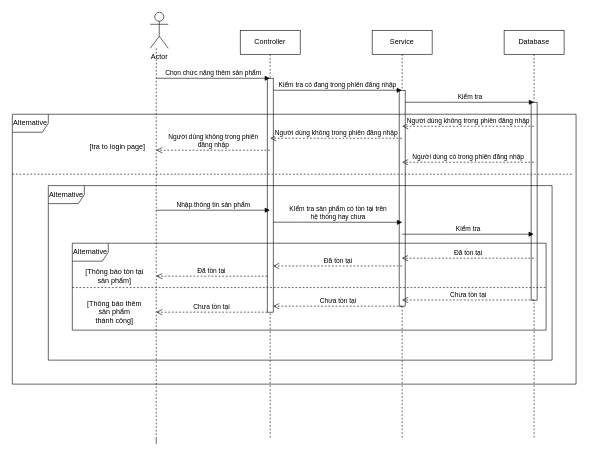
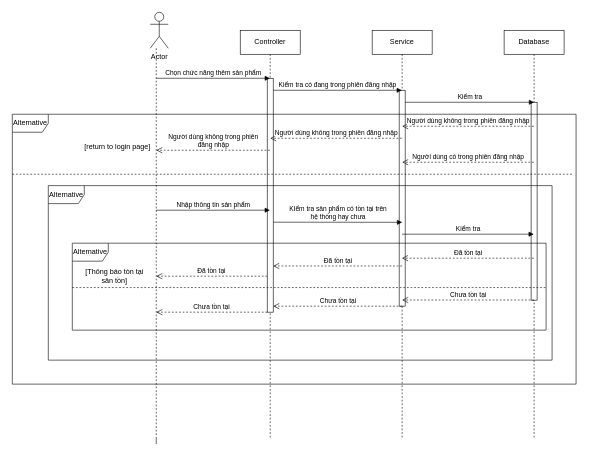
  <mxCell id="0" />
  <mxCell id="1" parent="0" />
  <mxCell id="2" value="Controller" style="shape=umlLifeline;perimeter=lifelinePerimeter;whiteSpace=wrap;html=1;container=1;dropTarget=0;collapsible=0;recursiveResize=0;outlineConnect=0;portConstraint=eastwest;newEdgeStyle={&quot;curved&quot;:0,&quot;rounded&quot;:0};" parent="1" vertex="1"><mxGeometry x="400" y="50" width="100" height="680" as="geometry" /></mxCell>
  <mxCell id="3" value="" style="html=1;points=[[0,0,0,0,5],[0,1,0,0,-5],[1,0,0,0,5],[1,1,0,0,-5]];perimeter=orthogonalPerimeter;outlineConnect=0;targetShapes=umlLifeline;portConstraint=eastwest;newEdgeStyle={&quot;curved&quot;:0,&quot;rounded&quot;:0};" parent="2" vertex="1"><mxGeometry x="45" y="80" width="10" height="390" as="geometry" /></mxCell>
  <mxCell id="4" style="edgeStyle=orthogonalEdgeStyle;rounded=0;orthogonalLoop=1;jettySize=auto;html=1;dashed=1;endArrow=none;startFill=0;" parent="1" source="5" edge="1"><mxGeometry relative="1" as="geometry"><mxPoint x="260" y="730" as="targetPoint" /><Array as="points"><mxPoint x="260" y="740" /><mxPoint x="260" y="740" /></Array></mxGeometry></mxCell>
  <mxCell id="5" value="Actor" style="shape=umlActor;verticalLabelPosition=bottom;verticalAlign=top;html=1;" parent="1" vertex="1"><mxGeometry x="250" y="20" width="30" height="60" as="geometry" /></mxCell>
  <mxCell id="6" value="Service" style="shape=umlLifeline;perimeter=lifelinePerimeter;whiteSpace=wrap;html=1;container=1;dropTarget=0;collapsible=0;recursiveResize=0;outlineConnect=0;portConstraint=eastwest;newEdgeStyle={&quot;curved&quot;:0,&quot;rounded&quot;:0};" parent="1" vertex="1"><mxGeometry x="620" y="50" width="100" height="680" as="geometry" /></mxCell>
  <mxCell id="7" value="" style="html=1;points=[[0,0,0,0,5],[0,1,0,0,-5],[1,0,0,0,5],[1,1,0,0,-5]];perimeter=orthogonalPerimeter;outlineConnect=0;targetShapes=umlLifeline;portConstraint=eastwest;newEdgeStyle={&quot;curved&quot;:0,&quot;rounded&quot;:0};" parent="6" vertex="1"><mxGeometry x="45" y="100" width="10" height="360" as="geometry" /></mxCell>
  <mxCell id="8" value="Database" style="shape=umlLifeline;perimeter=lifelinePerimeter;whiteSpace=wrap;html=1;container=1;dropTarget=0;collapsible=0;recursiveResize=0;outlineConnect=0;portConstraint=eastwest;newEdgeStyle={&quot;curved&quot;:0,&quot;rounded&quot;:0};" parent="1" vertex="1"><mxGeometry x="840" y="50" width="100" height="680" as="geometry" /></mxCell>
  <mxCell id="9" value="" style="html=1;points=[[0,0,0,0,5],[0,1,0,0,-5],[1,0,0,0,5],[1,1,0,0,-5]];perimeter=orthogonalPerimeter;outlineConnect=0;targetShapes=umlLifeline;portConstraint=eastwest;newEdgeStyle={&quot;curved&quot;:0,&quot;rounded&quot;:0};" parent="8" vertex="1"><mxGeometry x="45" y="120" width="10" height="330" as="geometry" /></mxCell>
  <mxCell id="10" value="Chọn chức năng thêm sản phẩm" style="html=1;verticalAlign=bottom;endArrow=block;curved=0;rounded=0;" parent="1" edge="1"><mxGeometry width="80" relative="1" as="geometry"><mxPoint x="260" y="130" as="sourcePoint" /><mxPoint x="449.5" y="130" as="targetPoint" /><Array as="points"><mxPoint x="330" y="130" /></Array></mxGeometry></mxCell>
  <mxCell id="11" value="Kiểm tra có đang trong phiên đăng nhập" style="html=1;verticalAlign=bottom;endArrow=block;curved=0;rounded=0;" parent="1" source="3" target="6" edge="1"><mxGeometry width="80" relative="1" as="geometry"><mxPoint x="470" y="150" as="sourcePoint" /><mxPoint x="639.5" y="150" as="targetPoint" /><Array as="points"><mxPoint x="520" y="150" /></Array></mxGeometry></mxCell>
  <mxCell id="12" value="Kiểm tra" style="html=1;verticalAlign=bottom;endArrow=block;curved=0;rounded=0;" parent="1" source="7" edge="1"><mxGeometry width="80" relative="1" as="geometry"><mxPoint x="680" y="170" as="sourcePoint" /><mxPoint x="890" y="170" as="targetPoint" /><Array as="points"><mxPoint x="740" y="170" /></Array></mxGeometry></mxCell>
  <mxCell id="13" value="Người dùng không trong phiên đăng nhập" style="html=1;verticalAlign=bottom;endArrow=open;dashed=1;endSize=8;curved=0;rounded=0;" parent="1" edge="1"><mxGeometry relative="1" as="geometry"><mxPoint x="889.5" y="210" as="sourcePoint" /><mxPoint x="670" y="210" as="targetPoint" /></mxGeometry></mxCell>
  <mxCell id="14" value="Người dùng không trong phiên đăng nhập" style="html=1;verticalAlign=bottom;endArrow=open;dashed=1;endSize=8;curved=0;rounded=0;" parent="1" edge="1"><mxGeometry relative="1" as="geometry"><mxPoint x="669.5" y="230" as="sourcePoint" /><mxPoint x="450" y="230" as="targetPoint" /></mxGeometry></mxCell>
  <mxCell id="15" value="Người dùng không trong phiên&lt;div&gt;đăng nhập&lt;/div&gt;" style="html=1;verticalAlign=bottom;endArrow=open;dashed=1;endSize=8;curved=0;rounded=0;" parent="1" edge="1"><mxGeometry relative="1" as="geometry"><mxPoint x="449.5" y="250" as="sourcePoint" /><mxPoint x="260" y="250" as="targetPoint" /></mxGeometry></mxCell>
  <mxCell id="16" value="Alternative" style="shape=umlFrame;whiteSpace=wrap;html=1;pointerEvents=0;" parent="1" vertex="1"><mxGeometry x="20" y="190" width="940" height="450" as="geometry" /></mxCell>
- <mxCell id="17" value="[tra to login page]" style="text;html=1;align=center;verticalAlign=middle;resizable=0;points=[];autosize=1;strokeColor=none;fillColor=none;" parent="1" vertex="1"><mxGeometry x="130" y="230" width="130" height="30" as="geometry" /></mxCell>
+ <mxCell id="17" value="[return to login page]" style="text;html=1;align=center;verticalAlign=middle;resizable=0;points=[];autosize=1;strokeColor=none;fillColor=none;" parent="1" vertex="1"><mxGeometry x="130" y="230" width="130" height="30" as="geometry" /></mxCell>
  <mxCell id="18" value="" style="line;strokeWidth=1;fillColor=none;align=left;verticalAlign=middle;spacingTop=-1;spacingLeft=3;spacingRight=3;rotatable=0;labelPosition=right;points=[];portConstraint=eastwest;strokeColor=inherit;dashed=1;" parent="1" vertex="1"><mxGeometry x="20" y="286" width="935" height="8" as="geometry" /></mxCell>
  <mxCell id="19" value="Người dùng có trong phiên đăng nhập" style="html=1;verticalAlign=bottom;endArrow=open;dashed=1;endSize=8;curved=0;rounded=0;" parent="1" source="8" edge="1"><mxGeometry relative="1" as="geometry"><mxPoint x="750" y="270" as="sourcePoint" /><mxPoint x="670" y="270" as="targetPoint" /></mxGeometry></mxCell>
  <mxCell id="20" value="Alternative" style="shape=umlFrame;whiteSpace=wrap;html=1;pointerEvents=0;" parent="1" vertex="1"><mxGeometry x="80" y="309" width="840" height="291" as="geometry" /></mxCell>
  <mxCell id="21" value="Nhập thông tin sản phẩm" style="html=1;verticalAlign=bottom;endArrow=block;curved=0;rounded=0;" parent="1" edge="1"><mxGeometry x="0.003" width="80" relative="1" as="geometry"><mxPoint x="260" y="350" as="sourcePoint" /><mxPoint x="449.5" y="350" as="targetPoint" /><Array as="points"><mxPoint x="340" y="350" /></Array><mxPoint as="offset" /></mxGeometry></mxCell>
  <mxCell id="22" value="KIểm tra sản phẩm có tồn tại trên&lt;div&gt;hệ thống hay chưa&lt;/div&gt;" style="html=1;verticalAlign=bottom;endArrow=block;curved=0;rounded=0;entryX=0.5;entryY=0.493;entryDx=0;entryDy=0;entryPerimeter=0;" parent="1" edge="1"><mxGeometry width="80" relative="1" as="geometry"><mxPoint x="455" y="370" as="sourcePoint" /><mxPoint x="670" y="370.17" as="targetPoint" /><Array as="points"><mxPoint x="500" y="370" /></Array></mxGeometry></mxCell>
  <mxCell id="23" value="Kiểm tra" style="html=1;verticalAlign=bottom;endArrow=block;curved=0;rounded=0;" parent="1" edge="1"><mxGeometry width="80" relative="1" as="geometry"><mxPoint x="670" y="390" as="sourcePoint" /><mxPoint x="889.5" y="390" as="targetPoint" /><Array as="points"><mxPoint x="735" y="390" /></Array></mxGeometry></mxCell>
  <mxCell id="24" value="Alternative" style="shape=umlFrame;whiteSpace=wrap;html=1;pointerEvents=0;" parent="1" vertex="1"><mxGeometry x="120" y="405" width="790" height="145" as="geometry" /></mxCell>
  <mxCell id="25" value="Đã tồn tại" style="html=1;verticalAlign=bottom;endArrow=open;dashed=1;endSize=8;curved=0;rounded=0;" parent="1" edge="1"><mxGeometry relative="1" as="geometry"><mxPoint x="889.5" y="430" as="sourcePoint" /><mxPoint x="669.63" y="430" as="targetPoint" /></mxGeometry></mxCell>
  <mxCell id="26" value="Đã tồn tại" style="html=1;verticalAlign=bottom;endArrow=open;dashed=1;endSize=8;curved=0;rounded=0;" parent="1" edge="1"><mxGeometry relative="1" as="geometry"><mxPoint x="669.87" y="443" as="sourcePoint" /><mxPoint x="455" y="443" as="targetPoint" /></mxGeometry></mxCell>
  <mxCell id="27" value="Đã tồn tại" style="html=1;verticalAlign=bottom;endArrow=open;dashed=1;endSize=8;curved=0;rounded=0;" parent="1" source="3" edge="1"><mxGeometry relative="1" as="geometry"><mxPoint x="420" y="460" as="sourcePoint" /><mxPoint x="260" y="460" as="targetPoint" /></mxGeometry></mxCell>
- <mxCell id="28" value="[Thông báo tòn tại&lt;div&gt;sản phẩm]&lt;/div&gt;" style="text;html=1;align=center;verticalAlign=middle;resizable=0;points=[];autosize=1;strokeColor=none;fillColor=none;" parent="1" vertex="1"><mxGeometry x="130" y="440" width="120" height="40" as="geometry" /></mxCell>
+ <mxCell id="28" value="[Thông báo tòn tại&lt;div&gt;sản tồn]&lt;/div&gt;" style="text;html=1;align=center;verticalAlign=middle;resizable=0;points=[];autosize=1;strokeColor=none;fillColor=none;" parent="1" vertex="1"><mxGeometry x="130" y="440" width="120" height="40" as="geometry" /></mxCell>
  <mxCell id="29" value="" style="line;strokeWidth=1;fillColor=none;align=left;verticalAlign=middle;spacingTop=-1;spacingLeft=3;spacingRight=3;rotatable=0;labelPosition=right;points=[];portConstraint=eastwest;strokeColor=inherit;dashed=1;" parent="1" vertex="1"><mxGeometry x="120" y="475" width="790" height="8" as="geometry" /></mxCell>
  <mxCell id="30" value="Chưa tồn tại" style="html=1;verticalAlign=bottom;endArrow=open;dashed=1;endSize=8;curved=0;rounded=0;" parent="1" edge="1"><mxGeometry relative="1" as="geometry"><mxPoint x="889.87" y="499.7" as="sourcePoint" /><mxPoint x="670" y="499.7" as="targetPoint" /></mxGeometry></mxCell>
  <mxCell id="31" value="Chưa tồn tại" style="html=1;verticalAlign=bottom;endArrow=open;dashed=1;endSize=8;curved=0;rounded=0;" parent="1" target="3" edge="1"><mxGeometry relative="1" as="geometry"><mxPoint x="669.87" y="510" as="sourcePoint" /><mxPoint x="460" y="510" as="targetPoint" /></mxGeometry></mxCell>
  <mxCell id="32" value="Chưa tồn tại" style="html=1;verticalAlign=bottom;endArrow=open;dashed=1;endSize=8;curved=0;rounded=0;" parent="1" edge="1"><mxGeometry relative="1" as="geometry"><mxPoint x="445" y="520" as="sourcePoint" /><mxPoint x="260" y="520" as="targetPoint" /></mxGeometry></mxCell>
- <mxCell id="33" value="[Thông báo thêm&lt;div&gt;sản phẩm&lt;/div&gt;&lt;div&gt;thành công]&lt;/div&gt;" style="text;html=1;align=center;verticalAlign=middle;resizable=0;points=[];autosize=1;strokeColor=none;fillColor=none;" parent="1" vertex="1"><mxGeometry x="135" y="490" width="110" height="60" as="geometry" /></mxCell>
